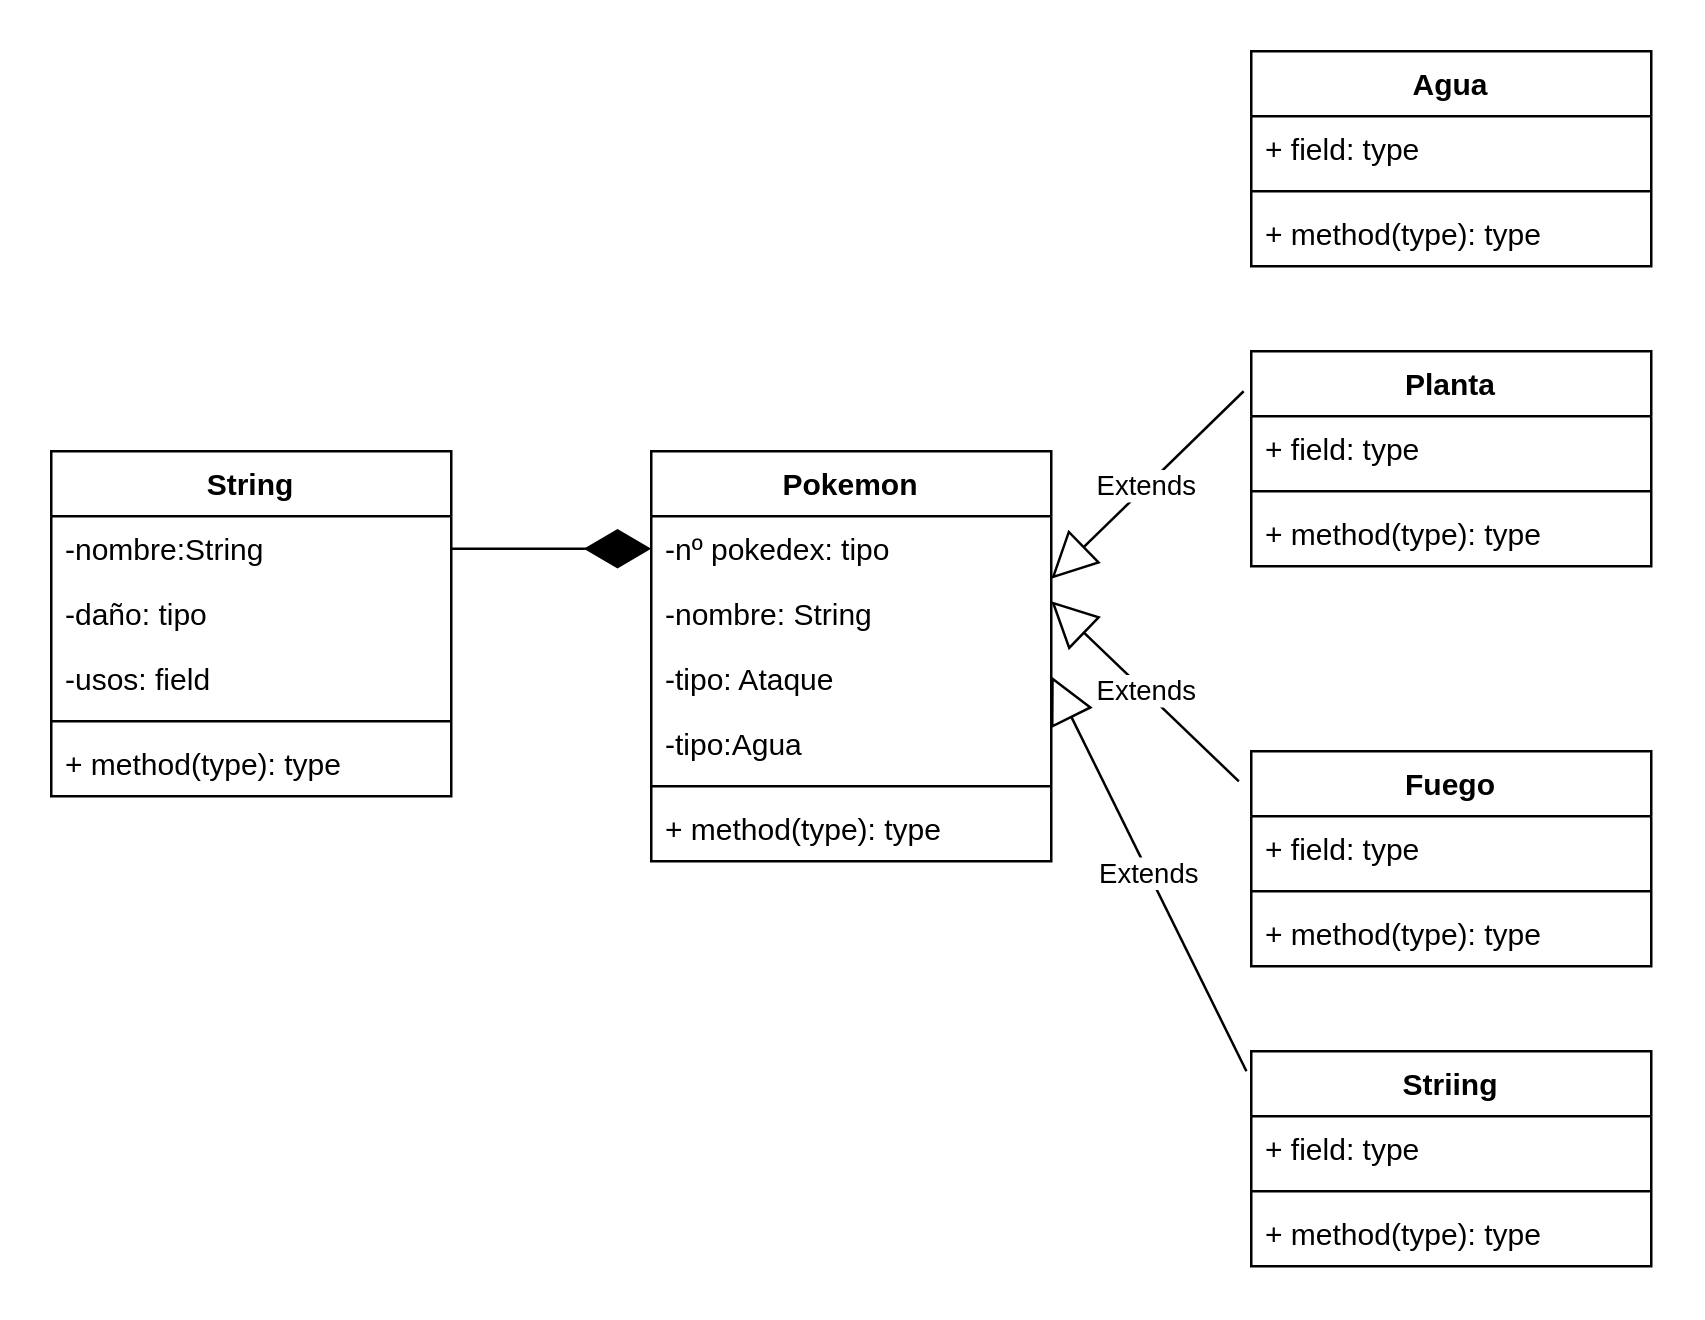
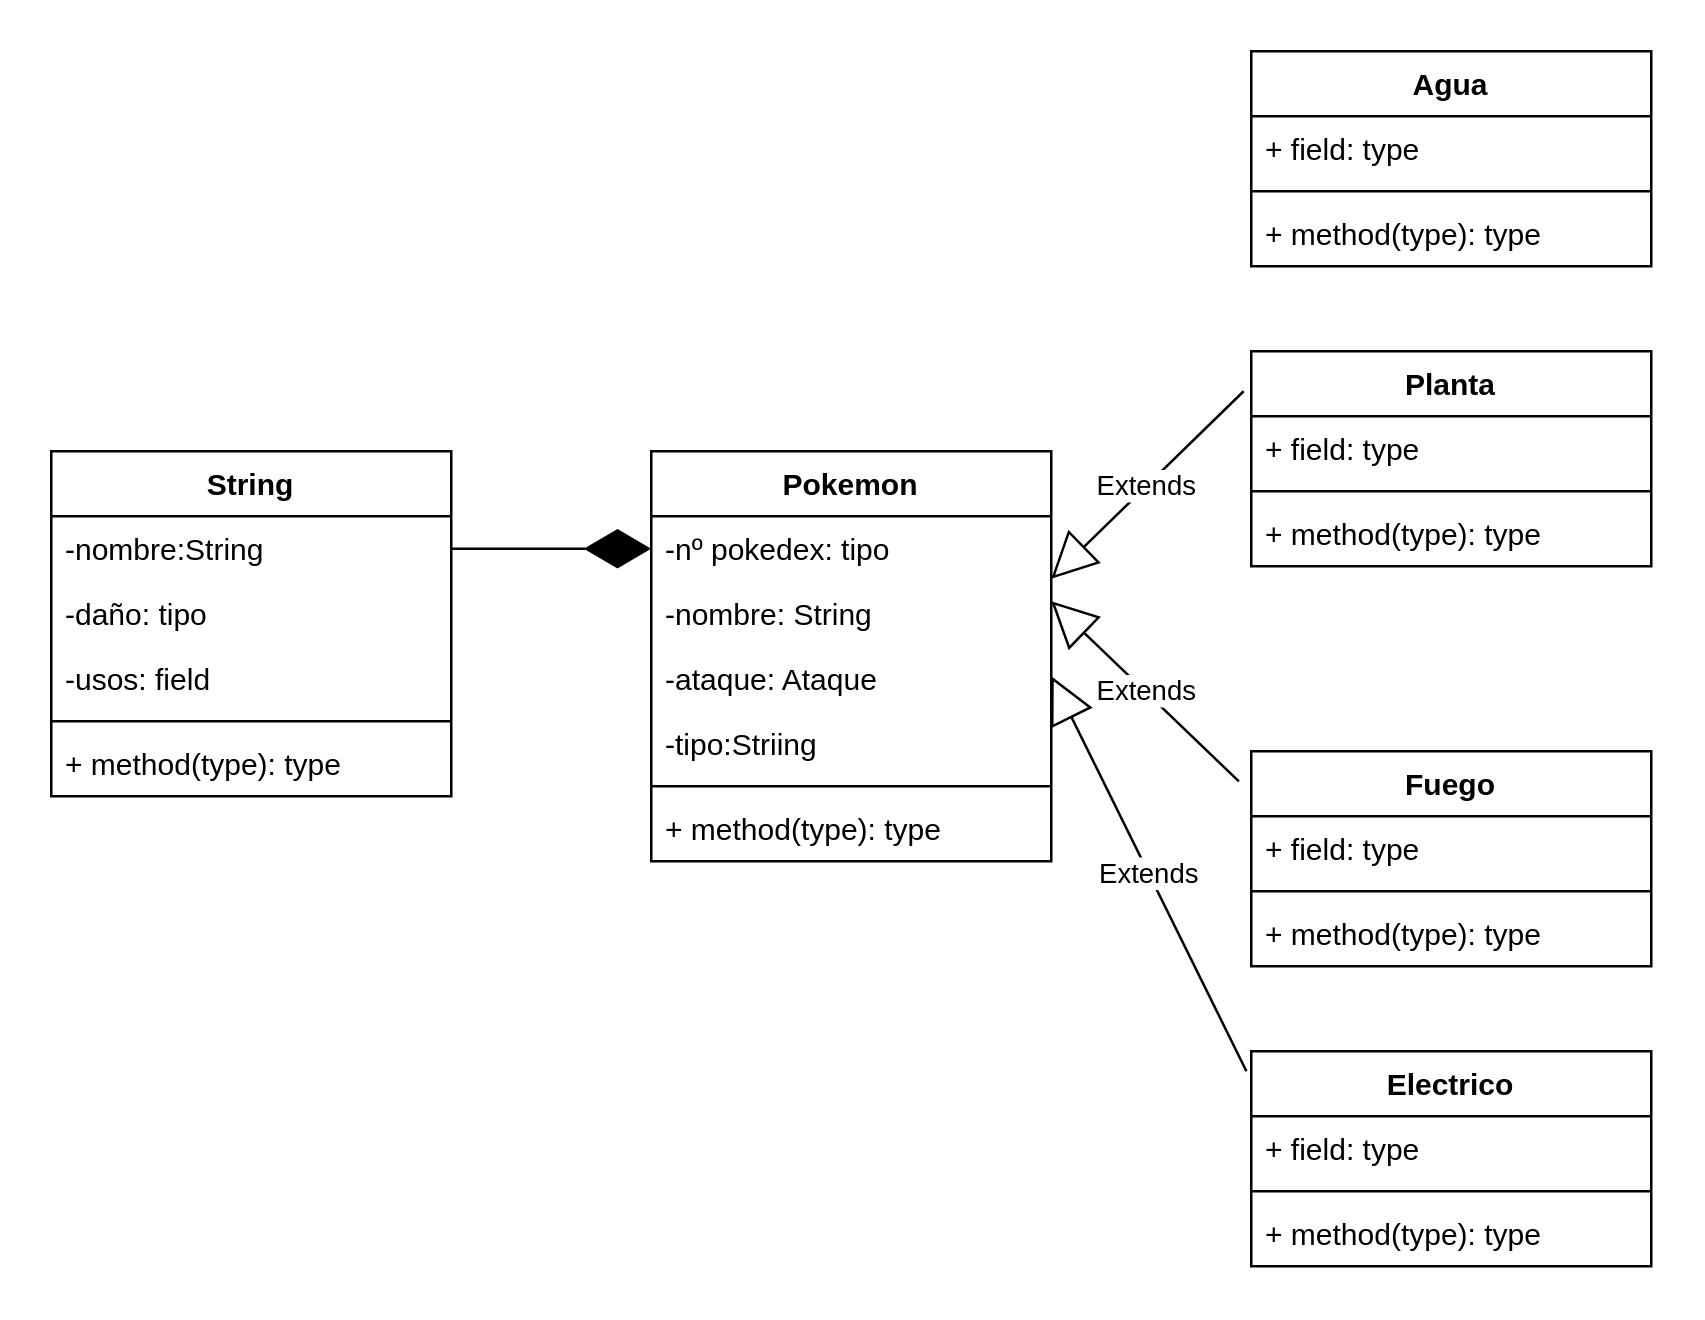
  <mxCell id="0" />
  <mxCell id="1" parent="0" />
  <mxCell id="2" value="Agua" style="swimlane;fontStyle=1;align=center;verticalAlign=top;childLayout=stackLayout;horizontal=1;startSize=26;horizontalStack=0;resizeParent=1;resizeParentMax=0;resizeLast=0;collapsible=1;marginBottom=0;" vertex="1" parent="1"><mxGeometry x="500" y="20" width="160" height="86" as="geometry" /></mxCell>
  <mxCell id="3" value="+ field: type" style="text;strokeColor=none;fillColor=none;align=left;verticalAlign=top;spacingLeft=4;spacingRight=4;overflow=hidden;rotatable=0;points=[[0,0.5],[1,0.5]];portConstraint=eastwest;" vertex="1" parent="2"><mxGeometry y="26" width="160" height="26" as="geometry" /></mxCell>
  <mxCell id="4" value="" style="line;strokeWidth=1;fillColor=none;align=left;verticalAlign=middle;spacingTop=-1;spacingLeft=3;spacingRight=3;rotatable=0;labelPosition=right;points=[];portConstraint=eastwest;" vertex="1" parent="2"><mxGeometry y="52" width="160" height="8" as="geometry" /></mxCell>
  <mxCell id="5" value="+ method(type): type" style="text;strokeColor=none;fillColor=none;align=left;verticalAlign=top;spacingLeft=4;spacingRight=4;overflow=hidden;rotatable=0;points=[[0,0.5],[1,0.5]];portConstraint=eastwest;" vertex="1" parent="2"><mxGeometry y="60" width="160" height="26" as="geometry" /></mxCell>
  <mxCell id="6" value="Pokemon" style="swimlane;fontStyle=1;align=center;verticalAlign=top;childLayout=stackLayout;horizontal=1;startSize=26;horizontalStack=0;resizeParent=1;resizeParentMax=0;resizeLast=0;collapsible=1;marginBottom=0;" vertex="1" parent="1"><mxGeometry x="260" y="180" width="160" height="164" as="geometry" /></mxCell>
  <mxCell id="7" value="-nº pokedex: tipo" style="text;strokeColor=none;fillColor=none;align=left;verticalAlign=top;spacingLeft=4;spacingRight=4;overflow=hidden;rotatable=0;points=[[0,0.5],[1,0.5]];portConstraint=eastwest;" vertex="1" parent="6"><mxGeometry y="26" width="160" height="26" as="geometry" /></mxCell>
  <mxCell id="8" value="-nombre: String&#10;" style="text;strokeColor=none;fillColor=none;align=left;verticalAlign=top;spacingLeft=4;spacingRight=4;overflow=hidden;rotatable=0;points=[[0,0.5],[1,0.5]];portConstraint=eastwest;" vertex="1" parent="6"><mxGeometry y="52" width="160" height="26" as="geometry" /></mxCell>
- <mxCell id="9" value="-tipo: Ataque" style="text;strokeColor=none;fillColor=none;align=left;verticalAlign=top;spacingLeft=4;spacingRight=4;overflow=hidden;rotatable=0;points=[[0,0.5],[1,0.5]];portConstraint=eastwest;" vertex="1" parent="6"><mxGeometry y="78" width="160" height="26" as="geometry" /></mxCell>
- <mxCell id="10" value="-tipo:Agua" style="text;strokeColor=none;fillColor=none;align=left;verticalAlign=top;spacingLeft=4;spacingRight=4;overflow=hidden;rotatable=0;points=[[0,0.5],[1,0.5]];portConstraint=eastwest;" vertex="1" parent="6"><mxGeometry y="104" width="160" height="26" as="geometry" /></mxCell>
+ <mxCell id="9" value="-ataque: Ataque" style="text;strokeColor=none;fillColor=none;align=left;verticalAlign=top;spacingLeft=4;spacingRight=4;overflow=hidden;rotatable=0;points=[[0,0.5],[1,0.5]];portConstraint=eastwest;" vertex="1" parent="6"><mxGeometry y="78" width="160" height="26" as="geometry" /></mxCell>
+ <mxCell id="10" value="-tipo:Striing" style="text;strokeColor=none;fillColor=none;align=left;verticalAlign=top;spacingLeft=4;spacingRight=4;overflow=hidden;rotatable=0;points=[[0,0.5],[1,0.5]];portConstraint=eastwest;" vertex="1" parent="6"><mxGeometry y="104" width="160" height="26" as="geometry" /></mxCell>
  <mxCell id="11" value="" style="line;strokeWidth=1;fillColor=none;align=left;verticalAlign=middle;spacingTop=-1;spacingLeft=3;spacingRight=3;rotatable=0;labelPosition=right;points=[];portConstraint=eastwest;" vertex="1" parent="6"><mxGeometry y="130" width="160" height="8" as="geometry" /></mxCell>
  <mxCell id="12" value="+ method(type): type" style="text;strokeColor=none;fillColor=none;align=left;verticalAlign=top;spacingLeft=4;spacingRight=4;overflow=hidden;rotatable=0;points=[[0,0.5],[1,0.5]];portConstraint=eastwest;" vertex="1" parent="6"><mxGeometry y="138" width="160" height="26" as="geometry" /></mxCell>
  <mxCell id="13" value="String" style="swimlane;fontStyle=1;align=center;verticalAlign=top;childLayout=stackLayout;horizontal=1;startSize=26;horizontalStack=0;resizeParent=1;resizeParentMax=0;resizeLast=0;collapsible=1;marginBottom=0;" vertex="1" parent="1"><mxGeometry x="20" y="180" width="160" height="138" as="geometry" /></mxCell>
  <mxCell id="14" value="-nombre:String" style="text;strokeColor=none;fillColor=none;align=left;verticalAlign=top;spacingLeft=4;spacingRight=4;overflow=hidden;rotatable=0;points=[[0,0.5],[1,0.5]];portConstraint=eastwest;" vertex="1" parent="13"><mxGeometry y="26" width="160" height="26" as="geometry" /></mxCell>
  <mxCell id="15" value="-daño: tipo" style="text;strokeColor=none;fillColor=none;align=left;verticalAlign=top;spacingLeft=4;spacingRight=4;overflow=hidden;rotatable=0;points=[[0,0.5],[1,0.5]];portConstraint=eastwest;" vertex="1" parent="13"><mxGeometry y="52" width="160" height="26" as="geometry" /></mxCell>
  <mxCell id="16" value="-usos: field" style="text;strokeColor=none;fillColor=none;align=left;verticalAlign=top;spacingLeft=4;spacingRight=4;overflow=hidden;rotatable=0;points=[[0,0.5],[1,0.5]];portConstraint=eastwest;" vertex="1" parent="13"><mxGeometry y="78" width="160" height="26" as="geometry" /></mxCell>
  <mxCell id="17" value="" style="line;strokeWidth=1;fillColor=none;align=left;verticalAlign=middle;spacingTop=-1;spacingLeft=3;spacingRight=3;rotatable=0;labelPosition=right;points=[];portConstraint=eastwest;" vertex="1" parent="13"><mxGeometry y="104" width="160" height="8" as="geometry" /></mxCell>
  <mxCell id="18" value="+ method(type): type" style="text;strokeColor=none;fillColor=none;align=left;verticalAlign=top;spacingLeft=4;spacingRight=4;overflow=hidden;rotatable=0;points=[[0,0.5],[1,0.5]];portConstraint=eastwest;" vertex="1" parent="13"><mxGeometry y="112" width="160" height="26" as="geometry" /></mxCell>
  <mxCell id="19" value="Fuego" style="swimlane;fontStyle=1;align=center;verticalAlign=top;childLayout=stackLayout;horizontal=1;startSize=26;horizontalStack=0;resizeParent=1;resizeParentMax=0;resizeLast=0;collapsible=1;marginBottom=0;" vertex="1" parent="1"><mxGeometry x="500" y="300" width="160" height="86" as="geometry" /></mxCell>
  <mxCell id="20" value="+ field: type" style="text;strokeColor=none;fillColor=none;align=left;verticalAlign=top;spacingLeft=4;spacingRight=4;overflow=hidden;rotatable=0;points=[[0,0.5],[1,0.5]];portConstraint=eastwest;" vertex="1" parent="19"><mxGeometry y="26" width="160" height="26" as="geometry" /></mxCell>
  <mxCell id="21" value="" style="line;strokeWidth=1;fillColor=none;align=left;verticalAlign=middle;spacingTop=-1;spacingLeft=3;spacingRight=3;rotatable=0;labelPosition=right;points=[];portConstraint=eastwest;" vertex="1" parent="19"><mxGeometry y="52" width="160" height="8" as="geometry" /></mxCell>
  <mxCell id="22" value="+ method(type): type" style="text;strokeColor=none;fillColor=none;align=left;verticalAlign=top;spacingLeft=4;spacingRight=4;overflow=hidden;rotatable=0;points=[[0,0.5],[1,0.5]];portConstraint=eastwest;" vertex="1" parent="19"><mxGeometry y="60" width="160" height="26" as="geometry" /></mxCell>
  <mxCell id="23" value="Planta" style="swimlane;fontStyle=1;align=center;verticalAlign=top;childLayout=stackLayout;horizontal=1;startSize=26;horizontalStack=0;resizeParent=1;resizeParentMax=0;resizeLast=0;collapsible=1;marginBottom=0;" vertex="1" parent="1"><mxGeometry x="500" y="140" width="160" height="86" as="geometry" /></mxCell>
  <mxCell id="24" value="+ field: type" style="text;strokeColor=none;fillColor=none;align=left;verticalAlign=top;spacingLeft=4;spacingRight=4;overflow=hidden;rotatable=0;points=[[0,0.5],[1,0.5]];portConstraint=eastwest;" vertex="1" parent="23"><mxGeometry y="26" width="160" height="26" as="geometry" /></mxCell>
  <mxCell id="25" value="" style="line;strokeWidth=1;fillColor=none;align=left;verticalAlign=middle;spacingTop=-1;spacingLeft=3;spacingRight=3;rotatable=0;labelPosition=right;points=[];portConstraint=eastwest;" vertex="1" parent="23"><mxGeometry y="52" width="160" height="8" as="geometry" /></mxCell>
  <mxCell id="26" value="+ method(type): type" style="text;strokeColor=none;fillColor=none;align=left;verticalAlign=top;spacingLeft=4;spacingRight=4;overflow=hidden;rotatable=0;points=[[0,0.5],[1,0.5]];portConstraint=eastwest;" vertex="1" parent="23"><mxGeometry y="60" width="160" height="26" as="geometry" /></mxCell>
- <mxCell id="27" value="Striing" style="swimlane;fontStyle=1;align=center;verticalAlign=top;childLayout=stackLayout;horizontal=1;startSize=26;horizontalStack=0;resizeParent=1;resizeParentMax=0;resizeLast=0;collapsible=1;marginBottom=0;" vertex="1" parent="1"><mxGeometry x="500" y="420" width="160" height="86" as="geometry" /></mxCell>
+ <mxCell id="27" value="Electrico" style="swimlane;fontStyle=1;align=center;verticalAlign=top;childLayout=stackLayout;horizontal=1;startSize=26;horizontalStack=0;resizeParent=1;resizeParentMax=0;resizeLast=0;collapsible=1;marginBottom=0;" vertex="1" parent="1"><mxGeometry x="500" y="420" width="160" height="86" as="geometry" /></mxCell>
  <mxCell id="28" value="+ field: type" style="text;strokeColor=none;fillColor=none;align=left;verticalAlign=top;spacingLeft=4;spacingRight=4;overflow=hidden;rotatable=0;points=[[0,0.5],[1,0.5]];portConstraint=eastwest;" vertex="1" parent="27"><mxGeometry y="26" width="160" height="26" as="geometry" /></mxCell>
  <mxCell id="29" value="" style="line;strokeWidth=1;fillColor=none;align=left;verticalAlign=middle;spacingTop=-1;spacingLeft=3;spacingRight=3;rotatable=0;labelPosition=right;points=[];portConstraint=eastwest;" vertex="1" parent="27"><mxGeometry y="52" width="160" height="8" as="geometry" /></mxCell>
  <mxCell id="30" value="+ method(type): type" style="text;strokeColor=none;fillColor=none;align=left;verticalAlign=top;spacingLeft=4;spacingRight=4;overflow=hidden;rotatable=0;points=[[0,0.5],[1,0.5]];portConstraint=eastwest;" vertex="1" parent="27"><mxGeometry y="60" width="160" height="26" as="geometry" /></mxCell>
  <mxCell id="31" value="Extends" style="endArrow=block;endSize=16;endFill=0;html=1;rounded=0;exitX=-0.031;exitY=0.14;exitDx=0;exitDy=0;exitPerimeter=0;" edge="1" parent="1" source="19"><mxGeometry width="160" relative="1" as="geometry"><mxPoint x="330" y="340" as="sourcePoint" /><mxPoint x="420" y="240" as="targetPoint" /></mxGeometry></mxCell>
  <mxCell id="32" value="Extends" style="endArrow=block;endSize=16;endFill=0;html=1;rounded=0;exitX=-0.012;exitY=0.093;exitDx=0;exitDy=0;exitPerimeter=0;" edge="1" parent="1" source="27"><mxGeometry width="160" relative="1" as="geometry"><mxPoint x="290" y="470" as="sourcePoint" /><mxPoint x="420" y="270" as="targetPoint" /></mxGeometry></mxCell>
  <mxCell id="33" value="Extends" style="endArrow=block;endSize=16;endFill=0;html=1;rounded=0;exitX=-0.019;exitY=0.186;exitDx=0;exitDy=0;exitPerimeter=0;entryX=1;entryY=-0.038;entryDx=0;entryDy=0;entryPerimeter=0;" edge="1" parent="1" source="23" target="8"><mxGeometry width="160" relative="1" as="geometry"><mxPoint x="310" y="150" as="sourcePoint" /><mxPoint x="470" y="150" as="targetPoint" /></mxGeometry></mxCell>
  <mxCell id="34" value="" style="endArrow=diamondThin;endFill=1;endSize=24;html=1;rounded=0;entryX=0;entryY=0.5;entryDx=0;entryDy=0;exitX=1;exitY=0.5;exitDx=0;exitDy=0;" edge="1" parent="1" source="14" target="7"><mxGeometry width="160" relative="1" as="geometry"><mxPoint x="150" y="310" as="sourcePoint" /><mxPoint x="310" y="310" as="targetPoint" /></mxGeometry></mxCell>
